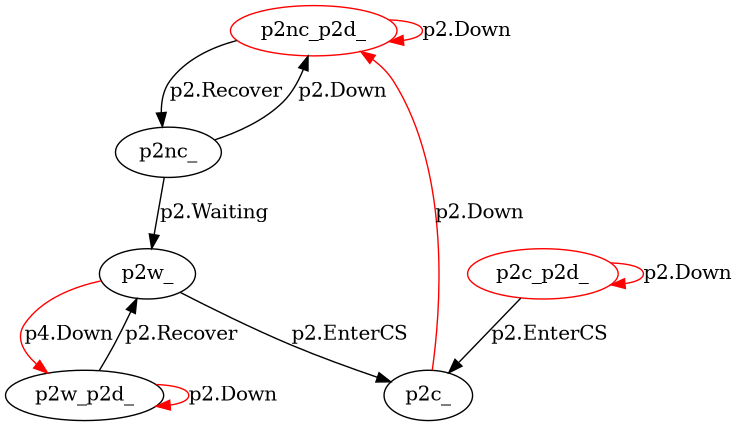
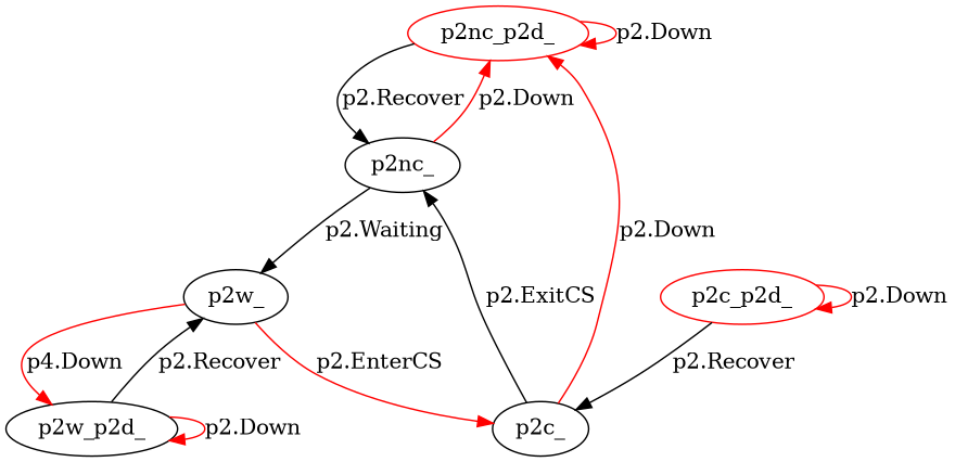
  digraph {
    p2nc_p2d_ [color=red]
    p2nc_
    p2w_
    p2w_p2d_ [color=black]
    p2c_
    p2c_p2d_ [color=red]
    p2nc_p2d_ -> p2nc_p2d_ [color=red label="p2.Down"]
    p2nc_p2d_ -> p2nc_ [label="p2.Recover"]
-   p2nc_ -> p2nc_p2d_ [color=black label="p2.Down"]
+   p2nc_ -> p2nc_p2d_ [color=red label="p2.Down"]
    p2nc_ -> p2w_ [label="p2.Waiting"]
    p2w_ -> p2w_p2d_ [color=red label="p4.Down"]
-   p2w_ -> p2c_ [label="p2.EnterCS"]
+   p2w_ -> p2c_ [label="p2.EnterCS" color=red]
    p2w_p2d_ -> p2w_ [label="p2.Recover"]
    p2w_p2d_ -> p2w_p2d_ [color=red label="p2.Down"]
    p2c_ -> p2nc_p2d_ [color=red label="p2.Down"]
-   p2c_p2d_ -> p2c_ [label="p2.EnterCS"]
+   p2c_ -> p2nc_ [label="p2.ExitCS"]
+   p2c_p2d_ -> p2c_ [label="p2.Recover"]
    p2c_p2d_ -> p2c_p2d_ [color=red label="p2.Down"]
  }
